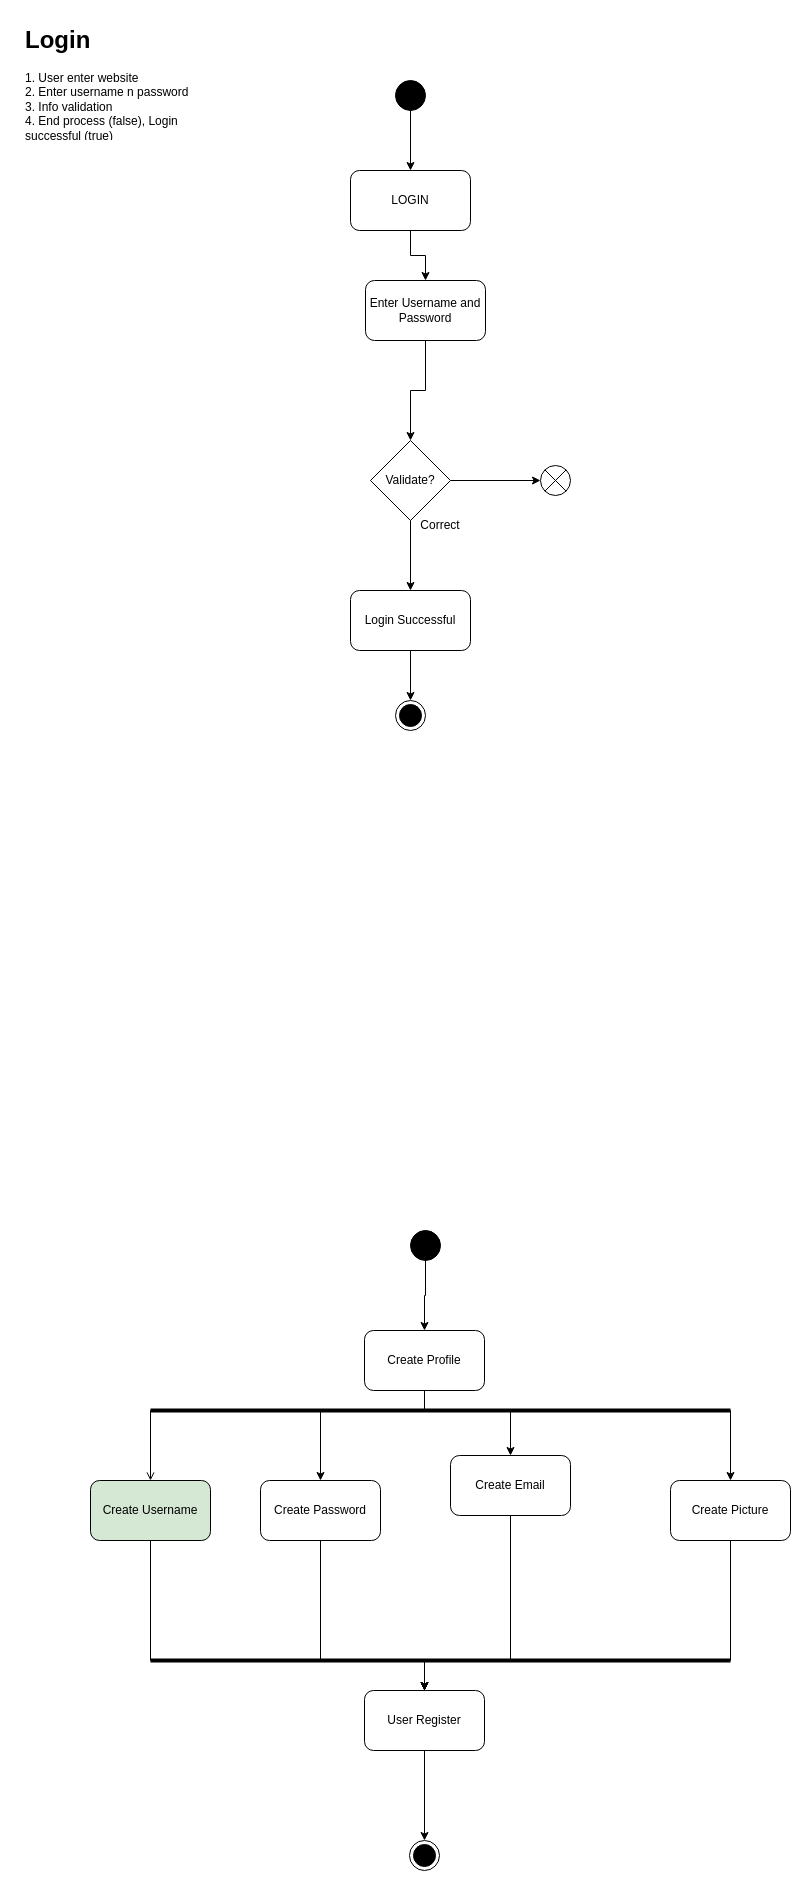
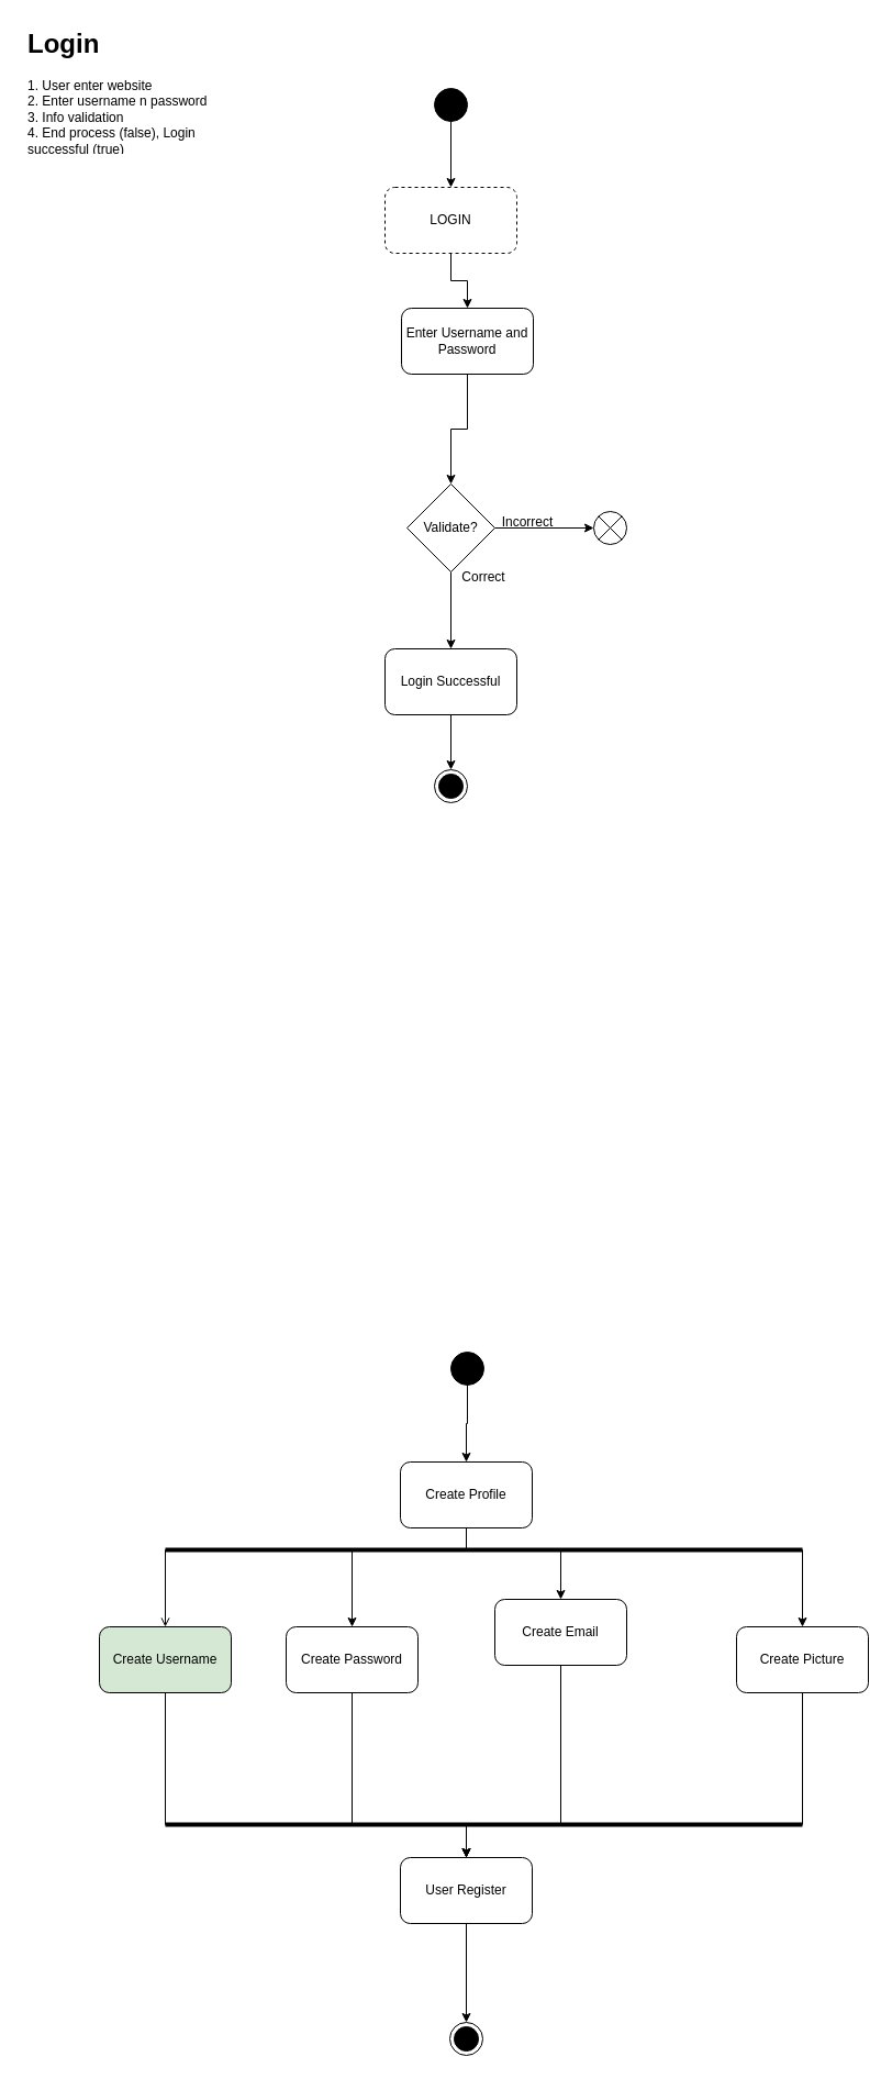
  <mxCell id="0" />
  <mxCell id="1" parent="0" />
  <mxCell id="2" value="&lt;h1&gt;Login&lt;/h1&gt;&lt;div&gt;1. User enter website&lt;/div&gt;&lt;div&gt;2. Enter username n password&lt;/div&gt;&lt;div&gt;3. Info validation&lt;/div&gt;&lt;div&gt;4. End process (false), Login successful (true)&lt;/div&gt;" style="text;html=1;strokeColor=none;fillColor=none;spacing=5;spacingTop=-20;whiteSpace=wrap;overflow=hidden;rounded=0;" vertex="1" parent="1"><mxGeometry x="20" y="20" width="190" height="120" as="geometry" /></mxCell>
  <mxCell id="3" value="" style="edgeStyle=orthogonalEdgeStyle;rounded=0;orthogonalLoop=1;jettySize=auto;html=1;" edge="1" parent="1" source="4" target="8"><mxGeometry relative="1" as="geometry" /></mxCell>
  <mxCell id="4" value="" style="ellipse;fillColor=strokeColor;html=1;" vertex="1" parent="1"><mxGeometry x="395" y="80" width="30" height="30" as="geometry" /></mxCell>
  <mxCell id="5" value="" style="ellipse;html=1;shape=endState;fillColor=strokeColor;" vertex="1" parent="1"><mxGeometry x="395" y="700" width="30" height="30" as="geometry" /></mxCell>
  <mxCell id="6" value="" style="shape=sumEllipse;perimeter=ellipsePerimeter;html=1;backgroundOutline=1;" vertex="1" parent="1"><mxGeometry x="540" y="465" width="30" height="30" as="geometry" /></mxCell>
  <mxCell id="7" value="" style="edgeStyle=orthogonalEdgeStyle;rounded=0;orthogonalLoop=1;jettySize=auto;html=1;" edge="1" parent="1" source="8" target="13"><mxGeometry relative="1" as="geometry" /></mxCell>
- <mxCell id="8" value="LOGIN" style="rounded=1;whiteSpace=wrap;html=1;" vertex="1" parent="1"><mxGeometry x="350" y="170" width="120" height="60" as="geometry" /></mxCell>
+ <mxCell id="8" value="LOGIN" style="rounded=1;whiteSpace=wrap;html=1;dashed=1;" vertex="1" parent="1"><mxGeometry x="350" y="170" width="120" height="60" as="geometry" /></mxCell>
  <mxCell id="9" value="" style="edgeStyle=orthogonalEdgeStyle;rounded=0;orthogonalLoop=1;jettySize=auto;html=1;" edge="1" parent="1" source="11" target="15"><mxGeometry relative="1" as="geometry" /></mxCell>
  <mxCell id="10" value="" style="edgeStyle=orthogonalEdgeStyle;rounded=0;orthogonalLoop=1;jettySize=auto;html=1;" edge="1" parent="1" source="11" target="6"><mxGeometry relative="1" as="geometry" /></mxCell>
  <mxCell id="11" value="Validate?" style="rhombus;whiteSpace=wrap;html=1;" vertex="1" parent="1"><mxGeometry x="370" y="440" width="80" height="80" as="geometry" /></mxCell>
  <mxCell id="12" value="" style="edgeStyle=orthogonalEdgeStyle;rounded=0;orthogonalLoop=1;jettySize=auto;html=1;" edge="1" parent="1" source="13" target="11"><mxGeometry relative="1" as="geometry" /></mxCell>
  <mxCell id="13" value="Enter Username and Password" style="rounded=1;whiteSpace=wrap;html=1;" vertex="1" parent="1"><mxGeometry x="365" y="280" width="120" height="60" as="geometry" /></mxCell>
  <mxCell id="14" value="" style="edgeStyle=orthogonalEdgeStyle;rounded=0;orthogonalLoop=1;jettySize=auto;html=1;" edge="1" parent="1" source="15" target="5"><mxGeometry relative="1" as="geometry" /></mxCell>
  <mxCell id="15" value="Login Successful&lt;br&gt;" style="rounded=1;whiteSpace=wrap;html=1;" vertex="1" parent="1"><mxGeometry x="350" y="590" width="120" height="60" as="geometry" /></mxCell>
+ <mxCell id="16" value="Incorrect" style="text;html=1;strokeColor=none;fillColor=none;align=center;verticalAlign=middle;whiteSpace=wrap;rounded=0;" vertex="1" parent="1"><mxGeometry x="450" y="460" width="60" height="30" as="geometry" /></mxCell>
  <mxCell id="17" value="Correct" style="text;html=1;strokeColor=none;fillColor=none;align=center;verticalAlign=middle;whiteSpace=wrap;rounded=0;" vertex="1" parent="1"><mxGeometry x="410" y="510" width="60" height="30" as="geometry" /></mxCell>
  <mxCell id="18" value="" style="edgeStyle=orthogonalEdgeStyle;rounded=0;orthogonalLoop=1;jettySize=auto;html=1;" edge="1" parent="1" source="19" target="20"><mxGeometry relative="1" as="geometry" /></mxCell>
  <mxCell id="19" value="" style="ellipse;fillColor=strokeColor;html=1;" vertex="1" parent="1"><mxGeometry x="410" y="1230" width="30" height="30" as="geometry" /></mxCell>
  <mxCell id="20" value="Create Profile" style="rounded=1;whiteSpace=wrap;html=1;" vertex="1" parent="1"><mxGeometry x="364" y="1330" width="120" height="60" as="geometry" /></mxCell>
  <mxCell id="21" value="Create Username" style="rounded=1;whiteSpace=wrap;html=1;fillColor=#d5e8d4;" vertex="1" parent="1"><mxGeometry x="90" y="1480" width="120" height="60" as="geometry" /></mxCell>
  <mxCell id="22" value="Create Password" style="rounded=1;whiteSpace=wrap;html=1;" vertex="1" parent="1"><mxGeometry x="260" y="1480" width="120" height="60" as="geometry" /></mxCell>
  <mxCell id="23" value="Create Email" style="rounded=1;whiteSpace=wrap;html=1;" vertex="1" parent="1"><mxGeometry x="450" y="1455" width="120" height="60" as="geometry" /></mxCell>
  <mxCell id="24" value="Create Picture" style="rounded=1;whiteSpace=wrap;html=1;" vertex="1" parent="1"><mxGeometry x="670" y="1480" width="120" height="60" as="geometry" /></mxCell>
  <mxCell id="25" value="" style="endArrow=open;html=1;rounded=0;entryX=0.5;entryY=0;entryDx=0;entryDy=0;exitX=0.5;exitY=1;exitDx=0;exitDy=0;" edge="1" parent="1" source="20" target="21"><mxGeometry width="50" height="50" relative="1" as="geometry"><mxPoint x="120" y="1370" as="sourcePoint" /><mxPoint x="170" y="1320" as="targetPoint" /><Array as="points"><mxPoint x="424" y="1410" /><mxPoint x="150" y="1410" /></Array></mxGeometry></mxCell>
  <mxCell id="26" value="" style="endArrow=classic;html=1;rounded=0;entryX=0.5;entryY=0;entryDx=0;entryDy=0;exitX=0.5;exitY=1;exitDx=0;exitDy=0;" edge="1" parent="1" source="20" target="22"><mxGeometry width="50" height="50" relative="1" as="geometry"><mxPoint x="270" y="1470" as="sourcePoint" /><mxPoint x="320" y="1420" as="targetPoint" /><Array as="points"><mxPoint x="424" y="1410" /><mxPoint x="320" y="1410" /></Array></mxGeometry></mxCell>
  <mxCell id="27" value="" style="endArrow=classic;html=1;rounded=0;entryX=0.5;entryY=0;entryDx=0;entryDy=0;exitX=0.5;exitY=1;exitDx=0;exitDy=0;" edge="1" parent="1" source="20" target="23"><mxGeometry width="50" height="50" relative="1" as="geometry"><mxPoint x="460" y="1490" as="sourcePoint" /><mxPoint x="510" y="1440" as="targetPoint" /><Array as="points"><mxPoint x="424" y="1410" /><mxPoint x="510" y="1410" /></Array></mxGeometry></mxCell>
  <mxCell id="28" value="" style="endArrow=classic;html=1;rounded=0;entryX=0.5;entryY=0;entryDx=0;entryDy=0;exitX=0.5;exitY=1;exitDx=0;exitDy=0;" edge="1" parent="1" source="20" target="24"><mxGeometry width="50" height="50" relative="1" as="geometry"><mxPoint x="570" y="1450" as="sourcePoint" /><mxPoint x="620" y="1400" as="targetPoint" /><Array as="points"><mxPoint x="424" y="1410" /><mxPoint x="730" y="1410" /></Array></mxGeometry></mxCell>
  <mxCell id="29" value="" style="endArrow=none;html=1;rounded=0;strokeWidth=4;" edge="1" parent="1"><mxGeometry width="50" height="50" relative="1" as="geometry"><mxPoint x="150" y="1410" as="sourcePoint" /><mxPoint x="730" y="1410" as="targetPoint" /></mxGeometry></mxCell>
  <mxCell id="30" value="" style="edgeStyle=orthogonalEdgeStyle;rounded=0;orthogonalLoop=1;jettySize=auto;html=1;" edge="1" parent="1" source="31" target="37"><mxGeometry relative="1" as="geometry" /></mxCell>
  <mxCell id="31" value="User Register&lt;br&gt;" style="rounded=1;whiteSpace=wrap;html=1;" vertex="1" parent="1"><mxGeometry x="364" y="1690" width="120" height="60" as="geometry" /></mxCell>
  <mxCell id="32" value="" style="endArrow=classic;html=1;rounded=0;entryX=0.5;entryY=0;entryDx=0;entryDy=0;exitX=0.5;exitY=1;exitDx=0;exitDy=0;" edge="1" parent="1" source="21" target="31"><mxGeometry width="50" height="50" relative="1" as="geometry"><mxPoint x="200" y="1650" as="sourcePoint" /><mxPoint x="250" y="1600" as="targetPoint" /><Array as="points"><mxPoint x="150" y="1660" /><mxPoint x="424" y="1660" /></Array></mxGeometry></mxCell>
  <mxCell id="33" value="" style="endArrow=classic;html=1;rounded=0;entryX=0.5;entryY=0;entryDx=0;entryDy=0;exitX=0.5;exitY=1;exitDx=0;exitDy=0;" edge="1" parent="1" source="22" target="31"><mxGeometry width="50" height="50" relative="1" as="geometry"><mxPoint x="290" y="1620" as="sourcePoint" /><mxPoint x="340" y="1570" as="targetPoint" /><Array as="points"><mxPoint x="320" y="1660" /><mxPoint x="424" y="1660" /></Array></mxGeometry></mxCell>
  <mxCell id="34" value="" style="endArrow=classic;html=1;rounded=0;entryX=0.5;entryY=0;entryDx=0;entryDy=0;exitX=0.5;exitY=1;exitDx=0;exitDy=0;" edge="1" parent="1" source="23" target="31"><mxGeometry width="50" height="50" relative="1" as="geometry"><mxPoint x="480" y="1640" as="sourcePoint" /><mxPoint x="530" y="1590" as="targetPoint" /><Array as="points"><mxPoint x="510" y="1660" /><mxPoint x="424" y="1660" /></Array></mxGeometry></mxCell>
  <mxCell id="35" value="" style="endArrow=classic;html=1;rounded=0;entryX=0.5;entryY=0;entryDx=0;entryDy=0;exitX=0.5;exitY=1;exitDx=0;exitDy=0;" edge="1" parent="1" source="24" target="31"><mxGeometry width="50" height="50" relative="1" as="geometry"><mxPoint x="510" y="1670" as="sourcePoint" /><mxPoint x="560" y="1620" as="targetPoint" /><Array as="points"><mxPoint x="730" y="1660" /><mxPoint x="424" y="1660" /></Array></mxGeometry></mxCell>
  <mxCell id="36" value="" style="endArrow=none;html=1;rounded=0;strokeWidth=4;" edge="1" parent="1"><mxGeometry width="50" height="50" relative="1" as="geometry"><mxPoint x="150" y="1660" as="sourcePoint" /><mxPoint x="730" y="1660" as="targetPoint" /></mxGeometry></mxCell>
  <mxCell id="37" value="" style="ellipse;html=1;shape=endState;fillColor=strokeColor;" vertex="1" parent="1"><mxGeometry x="409" y="1840" width="30" height="30" as="geometry" /></mxCell>
